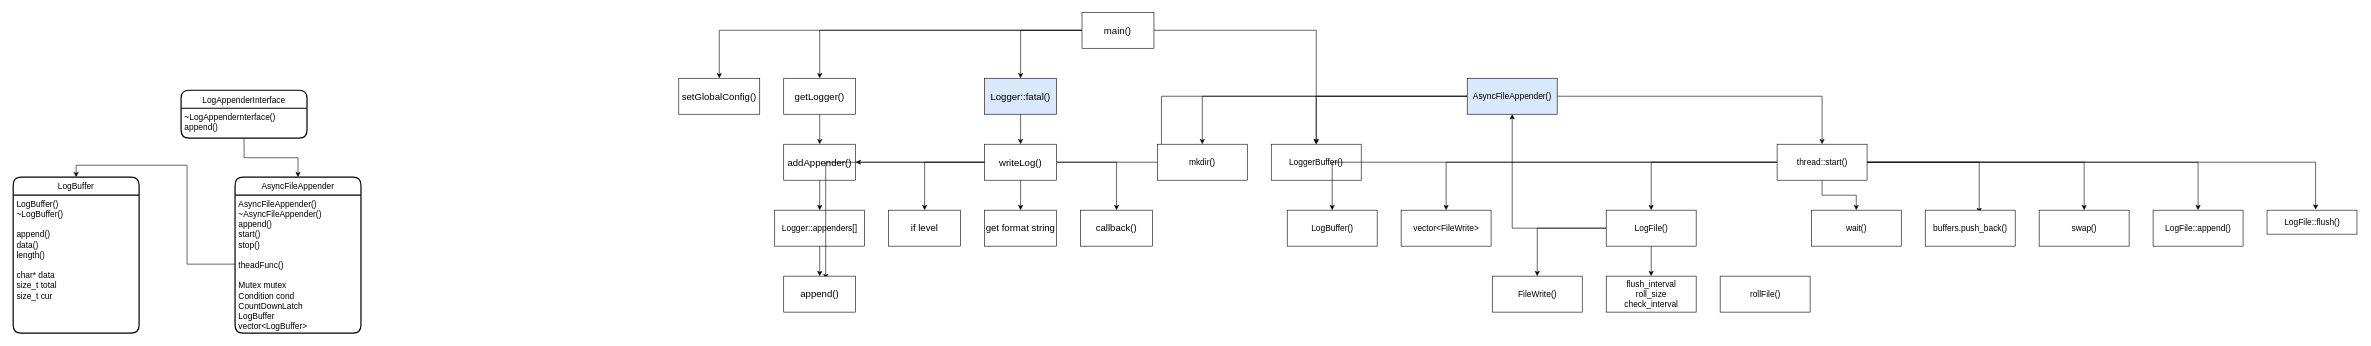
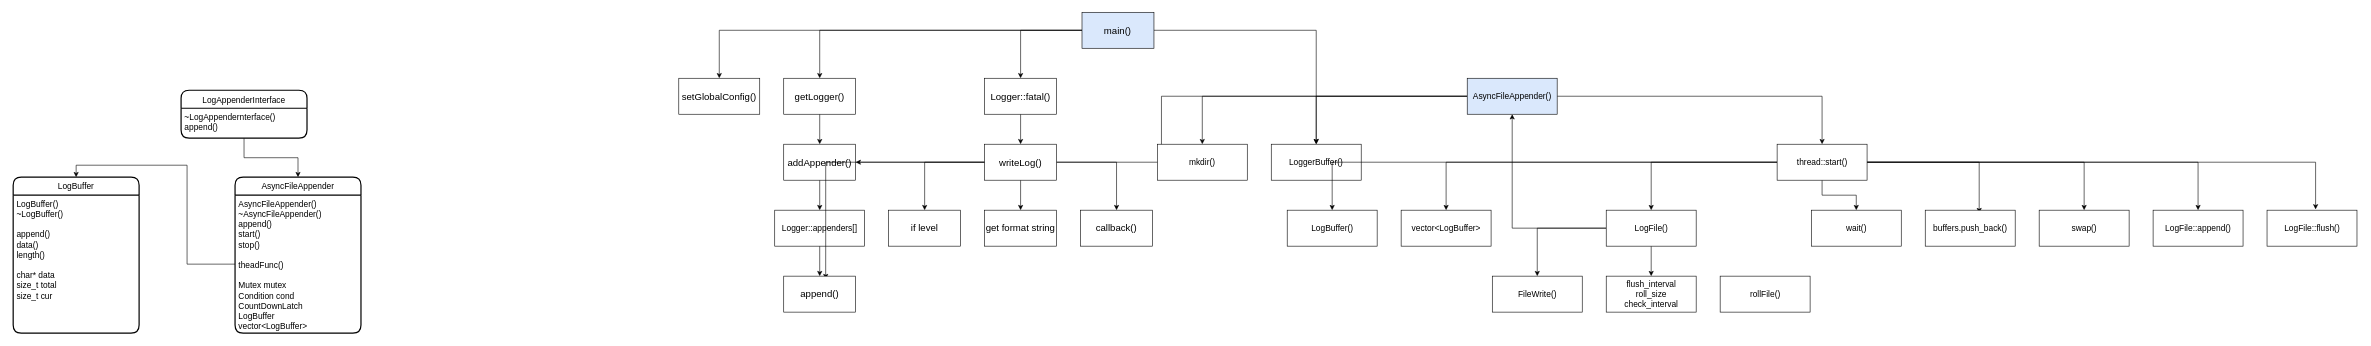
  <mxCell id="0" />
  <mxCell id="1" parent="0" />
  <mxCell id="2" style="edgeStyle=orthogonalEdgeStyle;rounded=0;orthogonalLoop=1;jettySize=auto;html=1;fontSize=16;" edge="1" parent="1" source="6" target="7"><mxGeometry relative="1" as="geometry" /></mxCell>
  <mxCell id="3" style="edgeStyle=orthogonalEdgeStyle;rounded=0;orthogonalLoop=1;jettySize=auto;html=1;fontSize=16;" edge="1" parent="1" source="6" target="9"><mxGeometry relative="1" as="geometry" /></mxCell>
  <mxCell id="4" style="edgeStyle=orthogonalEdgeStyle;rounded=0;orthogonalLoop=1;jettySize=auto;html=1;fontSize=16;" edge="1" parent="1" source="6" target="11"><mxGeometry relative="1" as="geometry" /></mxCell>
  <mxCell id="5" style="edgeStyle=orthogonalEdgeStyle;rounded=0;orthogonalLoop=1;jettySize=auto;html=1;fontSize=14;fontColor=default;" edge="1" parent="1" source="6" target="39"><mxGeometry relative="1" as="geometry" /></mxCell>
- <mxCell id="6" value="&lt;font style=&quot;font-size: 16px&quot;&gt;main()&lt;/font&gt;" style="rounded=0;whiteSpace=wrap;html=1;" vertex="1" parent="1"><mxGeometry x="1802.4" y="20" width="120" height="60" as="geometry" /></mxCell>
+ <mxCell id="6" value="&lt;font style=&quot;font-size: 16px&quot;&gt;main()&lt;/font&gt;" style="rounded=0;whiteSpace=wrap;html=1;fillColor=#dae8fc;" vertex="1" parent="1"><mxGeometry x="1802.4" y="20" width="120" height="60" as="geometry" /></mxCell>
  <mxCell id="7" value="&lt;font style=&quot;font-size: 16px&quot;&gt;setGlobalConfig()&lt;/font&gt;" style="rounded=0;whiteSpace=wrap;html=1;" vertex="1" parent="1"><mxGeometry x="1130" y="130" width="135" height="60" as="geometry" /></mxCell>
  <mxCell id="8" style="edgeStyle=orthogonalEdgeStyle;rounded=0;orthogonalLoop=1;jettySize=auto;html=1;fontSize=16;" edge="1" parent="1" source="9" target="13"><mxGeometry relative="1" as="geometry" /></mxCell>
  <mxCell id="9" value="&lt;span style=&quot;font-size: 16px&quot;&gt;getLogger()&lt;/span&gt;" style="rounded=0;whiteSpace=wrap;html=1;" vertex="1" parent="1"><mxGeometry x="1305" y="130" width="120" height="60" as="geometry" /></mxCell>
  <mxCell id="10" style="edgeStyle=orthogonalEdgeStyle;rounded=0;orthogonalLoop=1;jettySize=auto;html=1;fontSize=14;fontColor=default;" edge="1" parent="1" source="11" target="33"><mxGeometry relative="1" as="geometry" /></mxCell>
- <mxCell id="11" value="&lt;span style=&quot;font-size: 16px&quot;&gt;Logger::fatal()&lt;/span&gt;" style="rounded=0;whiteSpace=wrap;html=1;fillColor=#dae8fc;" vertex="1" parent="1"><mxGeometry x="1640" y="130" width="120" height="60" as="geometry" /></mxCell>
+ <mxCell id="11" value="&lt;span style=&quot;font-size: 16px&quot;&gt;Logger::fatal()&lt;/span&gt;" style="rounded=0;whiteSpace=wrap;html=1;" vertex="1" parent="1"><mxGeometry x="1640" y="130" width="120" height="60" as="geometry" /></mxCell>
  <mxCell id="12" style="edgeStyle=orthogonalEdgeStyle;rounded=0;orthogonalLoop=1;jettySize=auto;html=1;entryX=0.5;entryY=0;entryDx=0;entryDy=0;fontSize=14;fontColor=default;" edge="1" parent="1" source="13" target="28"><mxGeometry relative="1" as="geometry" /></mxCell>
  <mxCell id="13" value="&lt;span style=&quot;font-size: 16px&quot;&gt;addAppender()&lt;/span&gt;" style="rounded=0;whiteSpace=wrap;html=1;" vertex="1" parent="1"><mxGeometry x="1305" y="240" width="120" height="60" as="geometry" /></mxCell>
  <mxCell id="14" style="edgeStyle=orthogonalEdgeStyle;rounded=0;orthogonalLoop=1;jettySize=auto;html=1;fontSize=14;fontColor=default;" edge="1" parent="1" source="15" target="17"><mxGeometry relative="1" as="geometry" /></mxCell>
  <mxCell id="15" value="LogAppenderInterface" style="swimlane;childLayout=stackLayout;horizontal=1;startSize=30;horizontalStack=0;rounded=1;fontSize=14;fontStyle=0;strokeWidth=2;resizeParent=0;resizeLast=1;shadow=0;dashed=0;align=center;fontColor=default;" vertex="1" parent="1"><mxGeometry x="300" y="150" width="210" height="80" as="geometry" /></mxCell>
  <mxCell id="16" value="~LogAppendernterface()&#10;append()" style="align=left;strokeColor=none;fillColor=none;spacingLeft=4;fontSize=14;verticalAlign=top;resizable=0;rotatable=0;part=1;" vertex="1" parent="15"><mxGeometry y="30" width="210" height="50" as="geometry" /></mxCell>
  <mxCell id="17" value="AsyncFileAppender" style="swimlane;childLayout=stackLayout;horizontal=1;startSize=30;horizontalStack=0;rounded=1;fontSize=14;fontStyle=0;strokeWidth=2;resizeParent=0;resizeLast=1;shadow=0;dashed=0;align=center;fontColor=default;" vertex="1" parent="1"><mxGeometry x="390" y="295" width="210" height="260" as="geometry" /></mxCell>
  <mxCell id="18" value="AsyncFileAppender()&#10;~AsyncFileAppender()&#10;append()&#10;start()&#10;stop()&#10;&#10;theadFunc()&#10;&#10;Mutex mutex&#10;Condition cond&#10;CountDownLatch&#10;LogBuffer&#10;vector&lt;LogBuffer&gt;" style="align=left;strokeColor=none;fillColor=none;spacingLeft=4;fontSize=14;verticalAlign=top;resizable=0;rotatable=0;part=1;" vertex="1" parent="17"><mxGeometry y="30" width="210" height="230" as="geometry" /></mxCell>
  <mxCell id="19" value="LogBuffer" style="swimlane;childLayout=stackLayout;horizontal=1;startSize=30;horizontalStack=0;rounded=1;fontSize=14;fontStyle=0;strokeWidth=2;resizeParent=0;resizeLast=1;shadow=0;dashed=0;align=center;fontColor=default;" vertex="1" parent="1"><mxGeometry x="20" y="295" width="210" height="260" as="geometry" /></mxCell>
  <mxCell id="20" value="LogBuffer()&#10;~LogBuffer()&#10;&#10;append()&#10;data()&#10;length()&#10;&#10;char* data&#10;size_t total&#10;size_t cur&#10;&#10;" style="align=left;strokeColor=none;fillColor=none;spacingLeft=4;fontSize=14;verticalAlign=top;resizable=0;rotatable=0;part=1;" vertex="1" parent="19"><mxGeometry y="30" width="210" height="230" as="geometry" /></mxCell>
  <mxCell id="21" style="edgeStyle=orthogonalEdgeStyle;rounded=0;orthogonalLoop=1;jettySize=auto;html=1;entryX=0.5;entryY=0;entryDx=0;entryDy=0;fontSize=14;fontColor=default;" edge="1" parent="1" source="18" target="19"><mxGeometry relative="1" as="geometry" /></mxCell>
  <mxCell id="22" style="edgeStyle=orthogonalEdgeStyle;rounded=0;orthogonalLoop=1;jettySize=auto;html=1;entryX=1;entryY=0.5;entryDx=0;entryDy=0;fontSize=14;fontColor=default;" edge="1" parent="1" source="26" target="13"><mxGeometry relative="1" as="geometry" /></mxCell>
  <mxCell id="23" style="edgeStyle=orthogonalEdgeStyle;rounded=0;orthogonalLoop=1;jettySize=auto;html=1;fontSize=14;fontColor=default;" edge="1" parent="1" source="26" target="38"><mxGeometry relative="1" as="geometry" /></mxCell>
  <mxCell id="24" style="edgeStyle=orthogonalEdgeStyle;rounded=0;orthogonalLoop=1;jettySize=auto;html=1;fontSize=14;fontColor=default;" edge="1" parent="1" source="26" target="39"><mxGeometry relative="1" as="geometry" /></mxCell>
  <mxCell id="25" style="edgeStyle=orthogonalEdgeStyle;rounded=0;orthogonalLoop=1;jettySize=auto;html=1;entryX=0.5;entryY=0;entryDx=0;entryDy=0;fontSize=14;fontColor=default;" edge="1" parent="1" source="26" target="48"><mxGeometry relative="1" as="geometry" /></mxCell>
  <mxCell id="26" value="&lt;span style=&quot;font-size: 14px&quot;&gt;AsyncFileAppender()&lt;/span&gt;" style="rounded=0;whiteSpace=wrap;html=1;fillColor=#dae8fc;" vertex="1" parent="1"><mxGeometry x="2444.8" y="130" width="150" height="60" as="geometry" /></mxCell>
  <mxCell id="27" style="edgeStyle=orthogonalEdgeStyle;rounded=0;orthogonalLoop=1;jettySize=auto;html=1;fontSize=14;fontColor=default;" edge="1" parent="1" source="28" target="37"><mxGeometry relative="1" as="geometry" /></mxCell>
  <mxCell id="28" value="&lt;span style=&quot;font-size: 14px&quot;&gt;Logger::appenders[]&lt;/span&gt;" style="rounded=0;whiteSpace=wrap;html=1;" vertex="1" parent="1"><mxGeometry x="1290" y="350" width="150" height="60" as="geometry" /></mxCell>
  <mxCell id="29" style="edgeStyle=orthogonalEdgeStyle;rounded=0;orthogonalLoop=1;jettySize=auto;html=1;entryX=0.5;entryY=0;entryDx=0;entryDy=0;fontSize=14;fontColor=default;" edge="1" parent="1" source="33" target="34"><mxGeometry relative="1" as="geometry" /></mxCell>
  <mxCell id="30" style="edgeStyle=orthogonalEdgeStyle;rounded=0;orthogonalLoop=1;jettySize=auto;html=1;fontSize=14;fontColor=default;" edge="1" parent="1" source="33" target="35"><mxGeometry relative="1" as="geometry" /></mxCell>
  <mxCell id="31" style="edgeStyle=orthogonalEdgeStyle;rounded=0;orthogonalLoop=1;jettySize=auto;html=1;fontSize=14;fontColor=default;" edge="1" parent="1" source="33" target="36"><mxGeometry relative="1" as="geometry" /></mxCell>
  <mxCell id="32" style="edgeStyle=orthogonalEdgeStyle;rounded=0;orthogonalLoop=1;jettySize=auto;html=1;entryX=0.583;entryY=0.083;entryDx=0;entryDy=0;entryPerimeter=0;fontSize=14;fontColor=default;" edge="1" parent="1" source="33" target="37"><mxGeometry relative="1" as="geometry" /></mxCell>
  <mxCell id="33" value="&lt;span style=&quot;font-size: 16px&quot;&gt;writeLog()&lt;/span&gt;" style="rounded=0;whiteSpace=wrap;html=1;" vertex="1" parent="1"><mxGeometry x="1640" y="240" width="120" height="60" as="geometry" /></mxCell>
  <mxCell id="34" value="&lt;span style=&quot;font-size: 16px&quot;&gt;if level&lt;/span&gt;" style="rounded=0;whiteSpace=wrap;html=1;" vertex="1" parent="1"><mxGeometry x="1480" y="350" width="120" height="60" as="geometry" /></mxCell>
  <mxCell id="35" value="&lt;span style=&quot;font-size: 16px&quot;&gt;get format string&lt;/span&gt;" style="rounded=0;whiteSpace=wrap;html=1;" vertex="1" parent="1"><mxGeometry x="1640" y="350" width="120" height="60" as="geometry" /></mxCell>
  <mxCell id="36" value="&lt;span style=&quot;font-size: 16px&quot;&gt;callback()&lt;/span&gt;" style="rounded=0;whiteSpace=wrap;html=1;" vertex="1" parent="1"><mxGeometry x="1800" y="350" width="120" height="60" as="geometry" /></mxCell>
  <mxCell id="37" value="&lt;span style=&quot;font-size: 16px&quot;&gt;append()&lt;/span&gt;" style="rounded=0;whiteSpace=wrap;html=1;" vertex="1" parent="1"><mxGeometry x="1305" y="460" width="120" height="60" as="geometry" /></mxCell>
  <mxCell id="38" value="&lt;span style=&quot;font-size: 14px&quot;&gt;mkdir()&lt;/span&gt;" style="rounded=0;whiteSpace=wrap;html=1;" vertex="1" parent="1"><mxGeometry x="1928" y="240" width="150" height="60" as="geometry" /></mxCell>
  <mxCell id="39" value="&lt;span style=&quot;font-size: 14px&quot;&gt;LoggerBuffer()&lt;/span&gt;" style="rounded=0;whiteSpace=wrap;html=1;" vertex="1" parent="1"><mxGeometry x="2118" y="240" width="150" height="60" as="geometry" /></mxCell>
  <mxCell id="40" style="edgeStyle=orthogonalEdgeStyle;rounded=0;orthogonalLoop=1;jettySize=auto;html=1;fontSize=14;fontColor=default;" edge="1" parent="1" source="48" target="49"><mxGeometry relative="1" as="geometry" /></mxCell>
  <mxCell id="41" style="edgeStyle=orthogonalEdgeStyle;rounded=0;orthogonalLoop=1;jettySize=auto;html=1;fontSize=14;fontColor=default;" edge="1" parent="1" source="48" target="50"><mxGeometry relative="1" as="geometry" /></mxCell>
  <mxCell id="42" style="edgeStyle=orthogonalEdgeStyle;rounded=0;orthogonalLoop=1;jettySize=auto;html=1;entryX=0.5;entryY=0;entryDx=0;entryDy=0;fontSize=14;fontColor=default;" edge="1" parent="1" source="48" target="54"><mxGeometry relative="1" as="geometry" /></mxCell>
  <mxCell id="43" style="edgeStyle=orthogonalEdgeStyle;rounded=0;orthogonalLoop=1;jettySize=auto;html=1;fontSize=14;fontColor=default;" edge="1" parent="1" source="48" target="55"><mxGeometry relative="1" as="geometry" /></mxCell>
  <mxCell id="44" style="edgeStyle=orthogonalEdgeStyle;rounded=0;orthogonalLoop=1;jettySize=auto;html=1;entryX=0.6;entryY=0.083;entryDx=0;entryDy=0;entryPerimeter=0;fontSize=14;fontColor=default;" edge="1" parent="1" source="48" target="56"><mxGeometry relative="1" as="geometry" /></mxCell>
  <mxCell id="45" style="edgeStyle=orthogonalEdgeStyle;rounded=0;orthogonalLoop=1;jettySize=auto;html=1;fontSize=14;fontColor=default;" edge="1" parent="1" source="48" target="57"><mxGeometry relative="1" as="geometry" /></mxCell>
  <mxCell id="46" style="edgeStyle=orthogonalEdgeStyle;rounded=0;orthogonalLoop=1;jettySize=auto;html=1;fontSize=14;fontColor=default;" edge="1" parent="1" source="48" target="58"><mxGeometry relative="1" as="geometry" /></mxCell>
  <mxCell id="47" style="edgeStyle=orthogonalEdgeStyle;rounded=0;orthogonalLoop=1;jettySize=auto;html=1;entryX=0.54;entryY=-0.022;entryDx=0;entryDy=0;entryPerimeter=0;fontSize=14;fontColor=default;" edge="1" parent="1" source="48" target="59"><mxGeometry relative="1" as="geometry" /></mxCell>
  <mxCell id="48" value="&lt;span style=&quot;font-size: 14px&quot;&gt;thread::start()&lt;/span&gt;" style="rounded=0;whiteSpace=wrap;html=1;" vertex="1" parent="1"><mxGeometry x="2961.6" y="240" width="150" height="60" as="geometry" /></mxCell>
  <mxCell id="49" value="&lt;span style=&quot;font-size: 14px&quot;&gt;LogBuffer()&lt;/span&gt;" style="rounded=0;whiteSpace=wrap;html=1;" vertex="1" parent="1"><mxGeometry x="2144.6" y="350" width="150" height="60" as="geometry" /></mxCell>
- <mxCell id="50" value="&lt;span style=&quot;font-size: 14px&quot;&gt;vector&amp;lt;FileWrite&amp;gt;&lt;/span&gt;" style="rounded=0;whiteSpace=wrap;html=1;" vertex="1" parent="1"><mxGeometry x="2334.6" y="350" width="150" height="60" as="geometry" /></mxCell>
+ <mxCell id="50" value="&lt;span style=&quot;font-size: 14px&quot;&gt;vector&amp;lt;LogBuffer&amp;gt;&lt;/span&gt;" style="rounded=0;whiteSpace=wrap;html=1;" vertex="1" parent="1"><mxGeometry x="2334.6" y="350" width="150" height="60" as="geometry" /></mxCell>
  <mxCell id="51" style="edgeStyle=orthogonalEdgeStyle;rounded=0;orthogonalLoop=1;jettySize=auto;html=1;fontSize=14;fontColor=default;" edge="1" parent="1" source="54" target="60"><mxGeometry relative="1" as="geometry" /></mxCell>
  <mxCell id="52" style="edgeStyle=orthogonalEdgeStyle;rounded=0;orthogonalLoop=1;jettySize=auto;html=1;fontSize=14;fontColor=default;" edge="1" parent="1" source="54" target="61"><mxGeometry relative="1" as="geometry" /></mxCell>
  <mxCell id="53" style="edgeStyle=orthogonalEdgeStyle;rounded=0;orthogonalLoop=1;jettySize=auto;html=1;fontSize=14;fontColor=default;" edge="1" parent="1" source="54" target="26"><mxGeometry relative="1" as="geometry" /></mxCell>
  <mxCell id="54" value="&lt;span style=&quot;font-size: 14px&quot;&gt;LogFile()&lt;/span&gt;" style="rounded=0;whiteSpace=wrap;html=1;" vertex="1" parent="1"><mxGeometry x="2676.6" y="350" width="150" height="60" as="geometry" /></mxCell>
  <mxCell id="55" value="&lt;span style=&quot;font-size: 14px&quot;&gt;wait()&lt;/span&gt;" style="rounded=0;whiteSpace=wrap;html=1;" vertex="1" parent="1"><mxGeometry x="3018.6" y="350" width="150" height="60" as="geometry" /></mxCell>
  <mxCell id="56" value="&lt;span style=&quot;font-size: 14px&quot;&gt;buffers.push_back()&lt;/span&gt;" style="rounded=0;whiteSpace=wrap;html=1;" vertex="1" parent="1"><mxGeometry x="3208.6" y="350" width="150" height="60" as="geometry" /></mxCell>
  <mxCell id="57" value="&lt;span style=&quot;font-size: 14px&quot;&gt;swap()&lt;/span&gt;" style="rounded=0;whiteSpace=wrap;html=1;" vertex="1" parent="1"><mxGeometry x="3398.6" y="350" width="150" height="60" as="geometry" /></mxCell>
  <mxCell id="58" value="&lt;span style=&quot;font-size: 14px&quot;&gt;LogFile::append()&lt;/span&gt;" style="rounded=0;whiteSpace=wrap;html=1;" vertex="1" parent="1"><mxGeometry x="3588.6" y="350" width="150" height="60" as="geometry" /></mxCell>
- <mxCell id="59" value="&lt;span style=&quot;font-size: 14px&quot;&gt;LogFile::flush()&lt;/span&gt;" style="rounded=0;whiteSpace=wrap;html=1;" vertex="1" parent="1"><mxGeometry x="3778.6" y="350" width="150" height="40" as="geometry" /></mxCell>
+ <mxCell id="59" value="&lt;span style=&quot;font-size: 14px&quot;&gt;LogFile::flush()&lt;/span&gt;" style="rounded=0;whiteSpace=wrap;html=1;" vertex="1" parent="1"><mxGeometry x="3778.6" y="350" width="150" height="60" as="geometry" /></mxCell>
  <mxCell id="60" value="&lt;span style=&quot;font-size: 14px&quot;&gt;FileWrite()&lt;/span&gt;" style="rounded=0;whiteSpace=wrap;html=1;" vertex="1" parent="1"><mxGeometry x="2486.6" y="460" width="150" height="60" as="geometry" /></mxCell>
  <mxCell id="61" value="&lt;span style=&quot;font-size: 14px&quot;&gt;flush_interval&lt;br&gt;roll_size&lt;br&gt;check_interval&lt;br&gt;&lt;/span&gt;" style="rounded=0;whiteSpace=wrap;html=1;" vertex="1" parent="1"><mxGeometry x="2676.6" y="460" width="150" height="60" as="geometry" /></mxCell>
  <mxCell id="62" value="&lt;span style=&quot;font-size: 14px&quot;&gt;rollFile()&lt;br&gt;&lt;/span&gt;" style="rounded=0;whiteSpace=wrap;html=1;" vertex="1" parent="1"><mxGeometry x="2866.6" y="460" width="150" height="60" as="geometry" /></mxCell>
